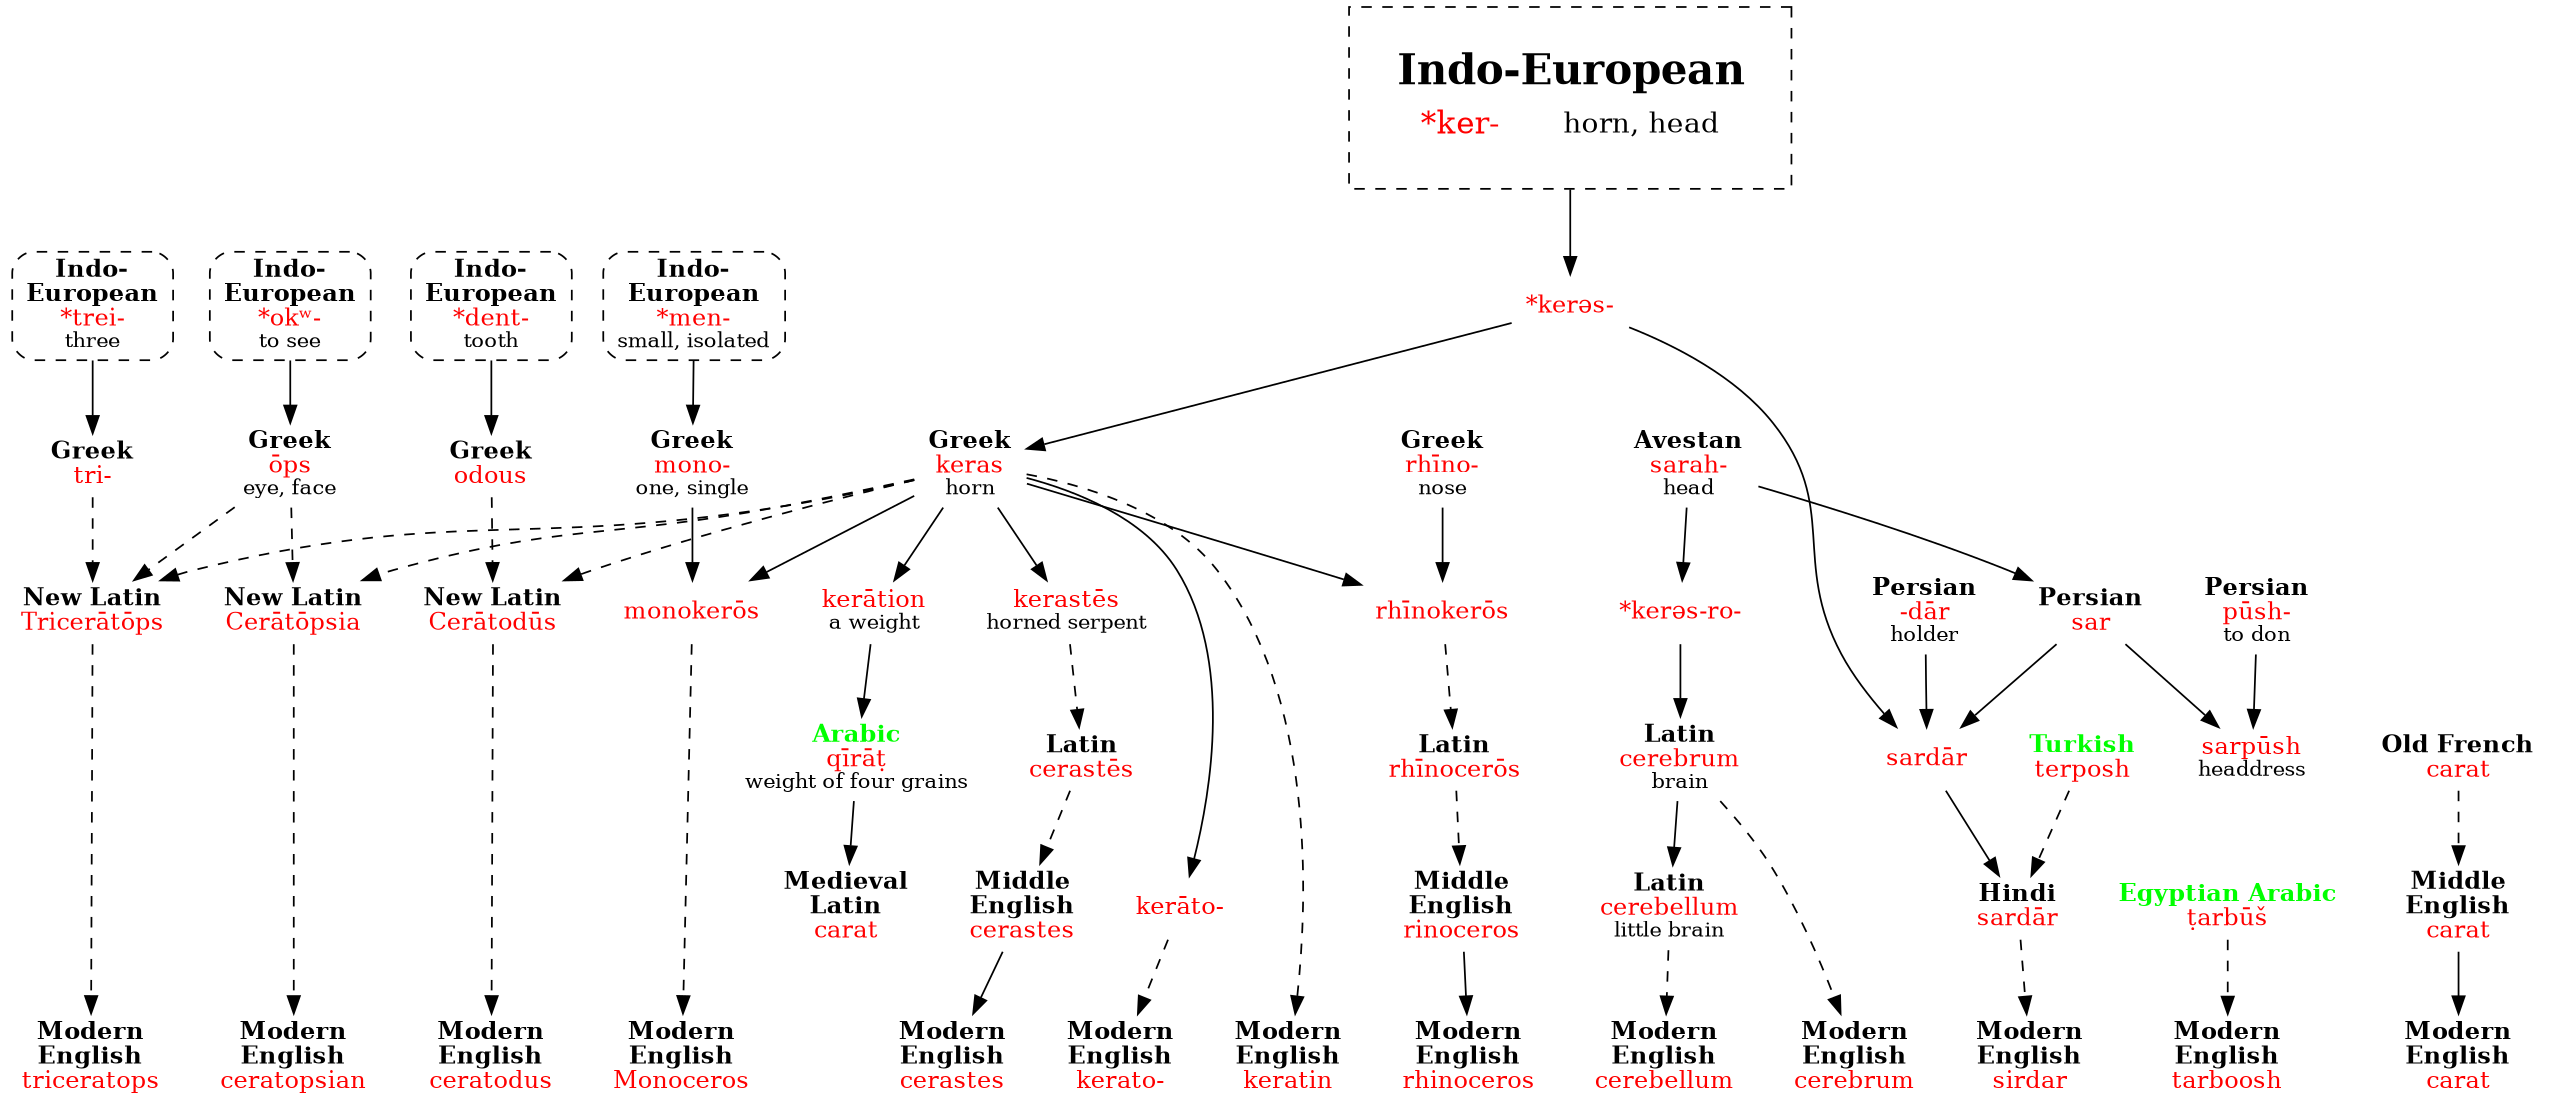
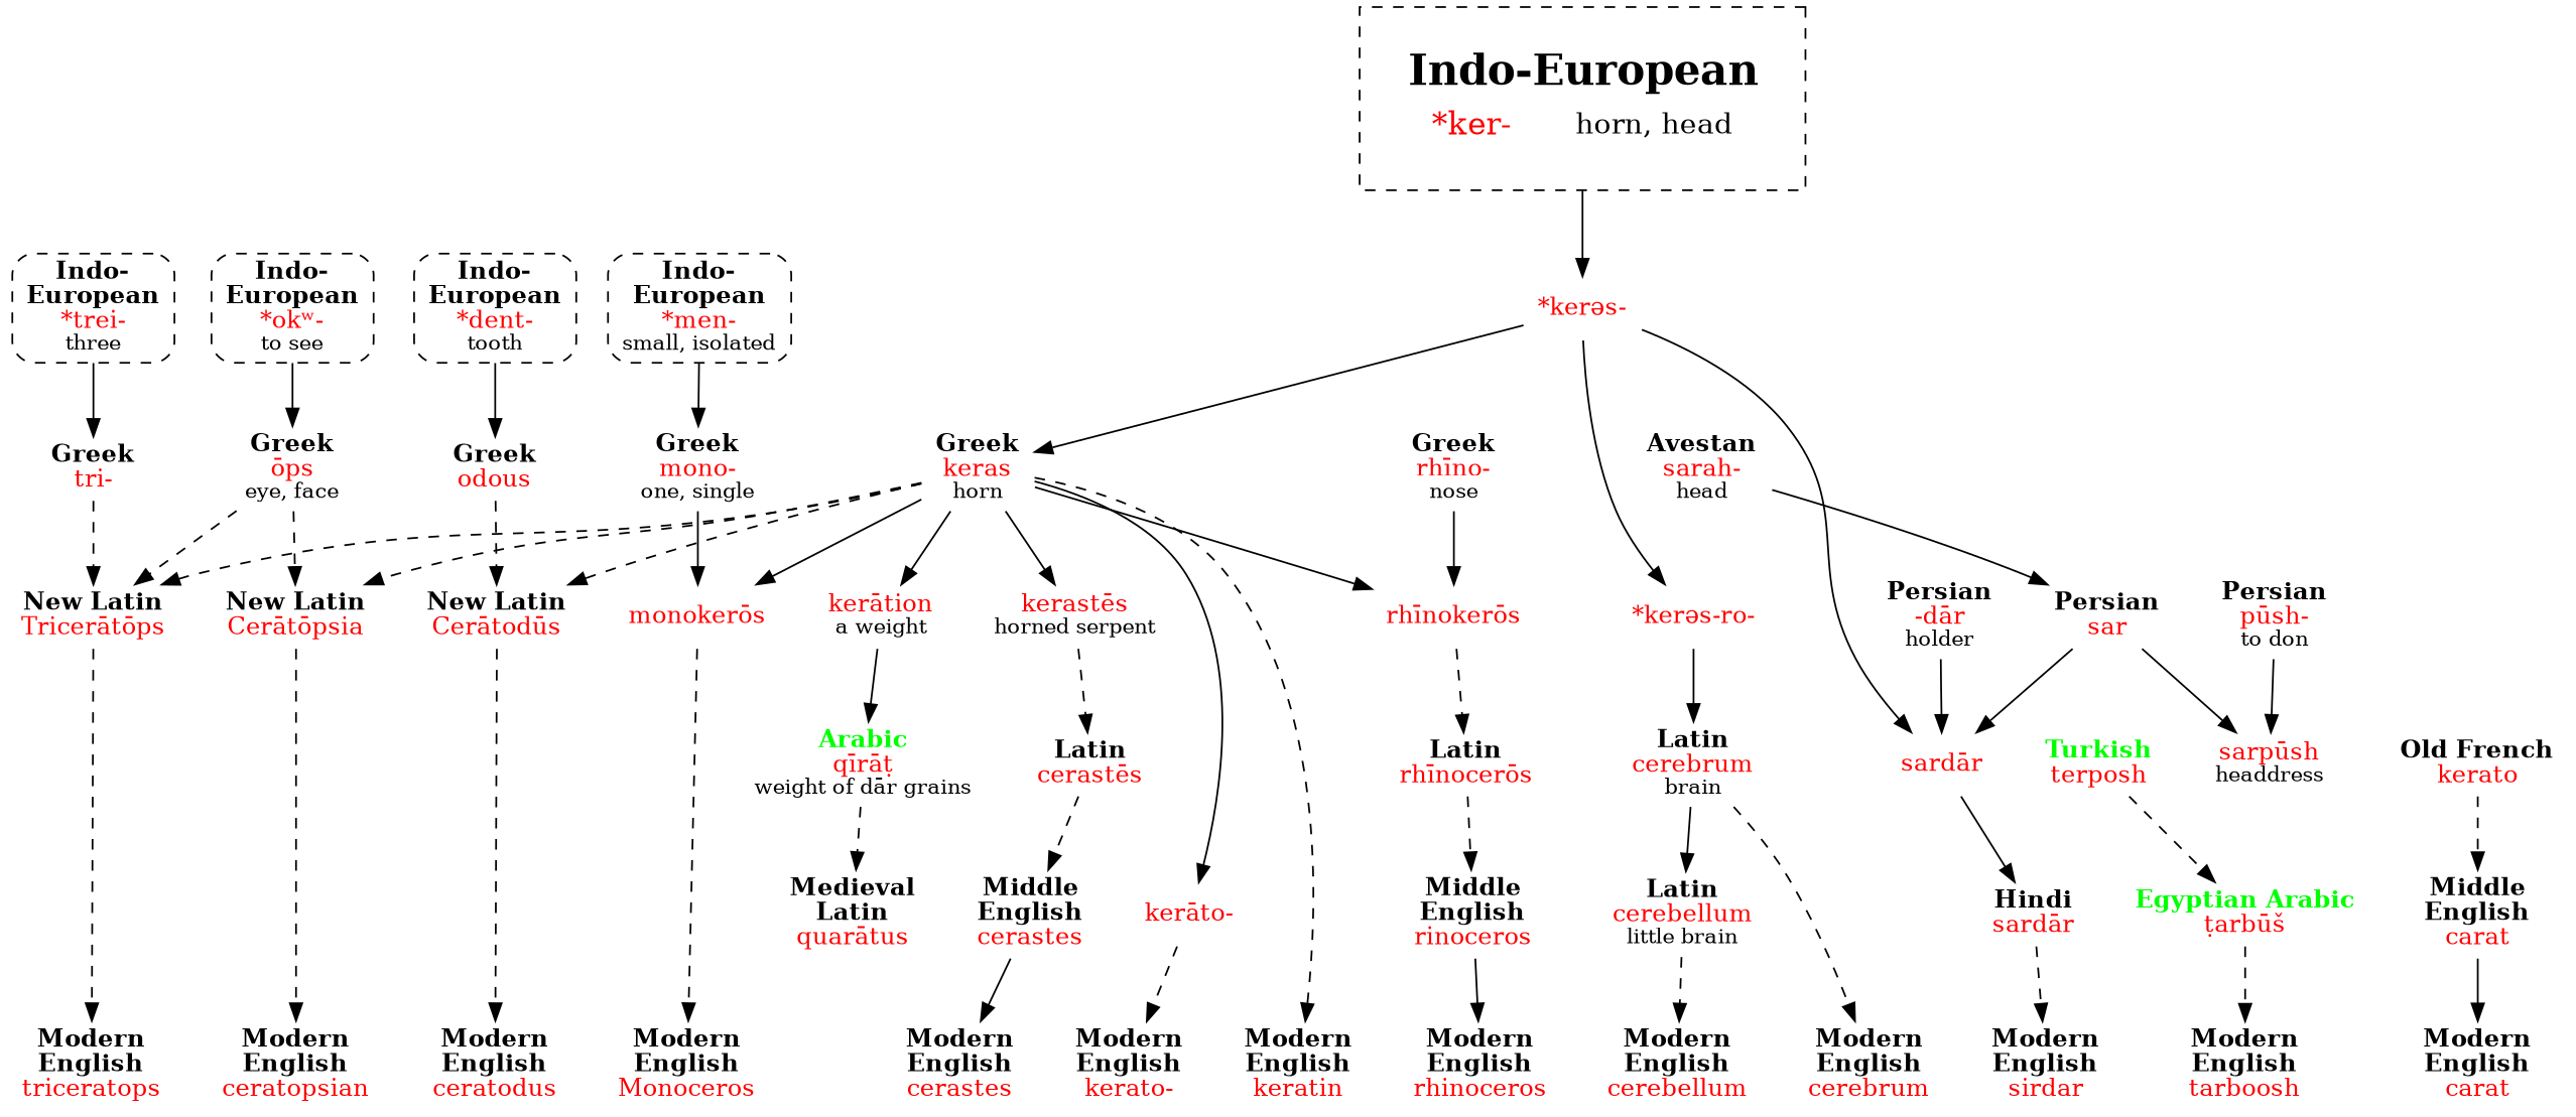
  strict digraph {
    node [shape=none]
    n1 [label=<<b>Modern<br/>English</b><br/><font color="red">kerato-</font>>]
    n2 [label=<<b>Modern<br/>English</b><br/><font color="red">keratin</font>>]
    n3 [label=<<b>Modern<br/>English</b><br/><font color="red">carat</font>>]
    n4 [label=<<b>Modern<br/>English</b><br/><font color="red">cerastes</font>>]
    n5 [label=<<b>Modern<br/>English</b><br/><font color="red">ceratodus</font>>]
    n6 [label=<<b>Modern<br/>English</b><br/><font color="red">ceratopsian</font>>]
    n7 [label=<<b>Modern<br/>English</b><br/><font color="red">Monoceros</font>>]
    n8 [label=<<b>Modern<br/>English</b><br/><font color="red">rhinoceros</font>>]
    n9 [label=<<b>Modern<br/>English</b><br/><font color="red">triceratops</font>>]
    n10 [label=<<b>Modern<br/>English</b><br/><font color="red">sirdar</font>>]
    n11 [label=<<b>Modern<br/>English</b><br/><font color="red">tarboosh</font>>]
    n12 [label=<<b>Modern<br/>English</b><br/><font color="red">cerebrum</font>>]
    n13 [label=<<b>Modern<br/>English</b><br/><font color="red">cerebellum</font>>]
    n14 [label=<<b>Indo-<br/>European</b><br/><font color="red">*dent-</font><br/><font point-size="12">tooth</font>> shape=box style="dashed,rounded"]
    n15 [label=<<b>Indo-<br/>European</b><br/><font color="red">*okʷ-</font><br/><font point-size="12">to see</font>> shape=box style="dashed,rounded"]
    n16 [label=<<b>Indo-<br/>European</b><br/><font color="red">*men-</font><br/><font point-size="12">small, isolated</font>> shape=box style="dashed,rounded"]
    n17 [label=<<b>Indo-<br/>European</b><br/><font color="red">*trei-</font><br/><font point-size="12">three</font>> shape=box style="dashed,rounded"]
    n18 [label=<<b>Greek</b><br/><font color="red">odous</font>>]
    n19 [label=<<b>Greek</b><br/><font color="red">ōps</font><br/><font point-size="12">eye, face</font>>]
    n20 [label=<<b>Greek</b><br/><font color="red">mono-</font><br/><font point-size="12">one, single</font>>]
    n21 [label=<<b>Greek</b><br/><font color="red">tri-</font>>]
    n22 [label=<<table border="0"><tr><td colspan="2"><font point-size="24"><b>Indo-European</b></font></td></tr><tr><td><font point-size="18" color="red">*ker-</font></td><td><font point-size="16">horn, head</font></td></tr></table>> margin=.3 peripheries=1 shape=rect style=dashed]
    n23 [label=<<font color="red">*kerəs-</font>>]
    n24 [label=<<b>Greek</b><br/><font color="red">keras</font><br/><font point-size="12">horn</font>>]
    n25 [label=<<font color="red">*kerəs-ro-</font>>]
    n26 [label=<<font color="red">sardār</font>>]
    n27 [label=<<font color="red">kerāto-</font>>]
    n28 [label=<<font color="red">kerātion</font><br/><font point-size="12">a weight</font>>]
    n29 [label=<<font color="red">kerastēs</font><br/><font point-size="12">horned serpent</font>>]
    n30 [label=<<b>New Latin</b><br/><font color="red">Cerātodūs</font>>]
    n31 [label=<<b>New Latin</b><br/><font color="red">Cerātōpsia</font>>]
    n32 [label=<<font color="red">monokerōs</font>>]
    n33 [label=<<font color="red">rhīnokerōs</font>>]
    n34 [label=<<b>New Latin</b><br/><font color="red">Tricerātōps</font>>]
    n35 [label=<<b>Avestan</b><br/><font color="red">sarah-</font><br/><font point-size="12">head</font>>]
    n36 [label=<<b>Persian</b><br/><font color="red">sar</font>>]
    n37 [label=<<b>Latin</b><br/><font color="red">cerebrum</font><br/><font point-size="12">brain</font>>]
-   n38 [label=<<font color="green"><b>Arabic</b></font><br/><font color="red">qīrāṭ</font><br/><font point-size="12">weight of four grains</font>>]
+   n38 [label=<<font color="green"><b>Arabic</b></font><br/><font color="red">qīrāṭ</font><br/><font point-size="12">weight of dār grains</font>>]
    n39 [label=<<b>Latin</b><br/><font color="red">cerastēs</font>>]
    n40 [label=<<b>Latin</b><br/><font color="red">rhīnocerōs</font>>]
-   n41 [label=<<b>Medieval<br/>Latin</b><br/><font color="red">carat</font>>]
-   n42 [label=<<b>Old French</b><br/><font color="red">carat</font>>]
+   n41 [label=<<b>Medieval<br/>Latin</b><br/><font color="red">quarātus</font>>]
+   n42 [label=<<b>Old French</b><br/><font color="red">kerato</font>>]
    n43 [label=<<b>Middle<br/>English</b><br/><font color="red">carat</font>>]
    n44 [label=<<b>Middle<br/>English</b><br/><font color="red">cerastes</font>>]
    n45 [label=<<b>Greek</b><br/><font color="red">rhīno-</font><br/><font point-size="12">nose</font>>]
    n46 [label=<<b>Middle<br/>English</b><br/><font color="red">rinoceros</font>>]
    n47 [label=<<font color="red">sarpūsh</font><br/><font point-size="12">headdress</font>>]
    n48 [label=<<b>Hindi</b><br/><font color="red">sardār</font>>]
    n49 [label=<<b>Persian</b><br/><font color="red">-dār</font><br/><font point-size="12">holder</font>>]
    n50 [label=<<b>Persian</b><br/><font color="red">pūsh-</font><br/><font point-size="12">to don</font>>]
    n51 [label=<<font color="green"><b>Turkish</b></font><br/><font color="red">terposh</font>>]
    n52 [label=<<font color="green"><b>Egyptian Arabic</b></font><br/><font color="red">ṭarbūš</font>>]
    n53 [label=<<b>Latin</b><br/><font color="red">cerebellum</font><br/><font point-size="12">little brain</font>>]
    subgraph sub_1 {
      rank=sink
      n1
      n2
      n3
      n4
      n5
      n6
      n7
      n8
      n9
      n10
      n11
      n12
      n13
    }
    subgraph sub_2 {
      rank=same
      n14
      n15
      n16
      n17
    }
    n14 -> n18
    n15 -> n19
    n16 -> n20
    n17 -> n21
    n18 -> n30 [style=dashed]
    n19 -> n31 [style=dashed]
    n19 -> n34 [style=dashed]
    n20 -> n32
    n21 -> n34 [style=dashed]
    n22 -> n23
    n23 -> n24
-   n35 -> n25
+   n23 -> n25
    n23 -> n26
    n24 -> n2 [style=dashed]
    n24 -> n27
    n24 -> n28
    n24 -> n29
    n24 -> n30 [style=dashed]
    n24 -> n31 [style=dashed]
    n24 -> n32
    n24 -> n33
    n24 -> n34 [style=dashed]
    n25 -> n37
    n26 -> n48 [style=solid]
    n27 -> n1 [style=dashed]
    n28 -> n38 [style=solid]
    n29 -> n39 [style=dashed]
    n30 -> n5 [style=dashed]
    n31 -> n6 [style=dashed]
    n32 -> n7 [style=dashed]
    n33 -> n40 [style=dashed]
    n34 -> n9 [style=dashed]
    n35 -> n36
    n36 -> n26
    n36 -> n47
    n37 -> n12 [style=dashed]
    n37 -> n53
-   n38 -> n41 [style=solid]
+   n38 -> n41 [style=dashed]
    n39 -> n44 [style=dashed]
    n40 -> n46 [style=dashed]
    n42 -> n43 [style=dashed]
    n43 -> n3
    n44 -> n4
    n45 -> n33
    n46 -> n8
    n48 -> n10 [style=dashed]
    n49 -> n26
    n50 -> n47
-   n51 -> n48 [style=dashed]
+   n51 -> n52 [style=dashed]
    n52 -> n11 [style=dashed]
    n53 -> n13 [style=dashed]
  }
